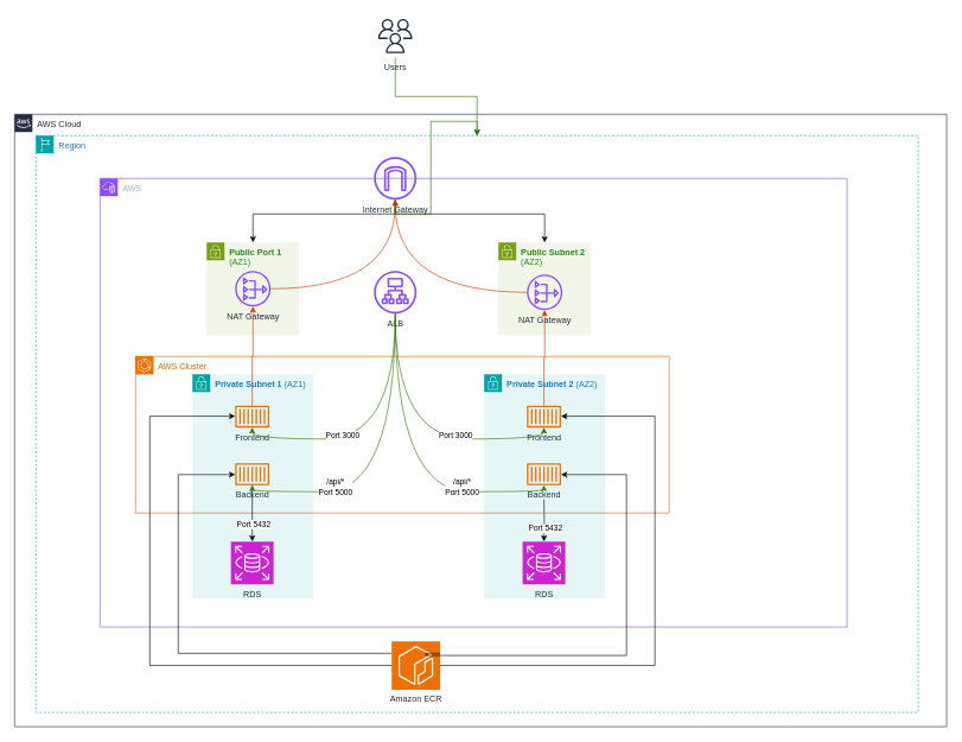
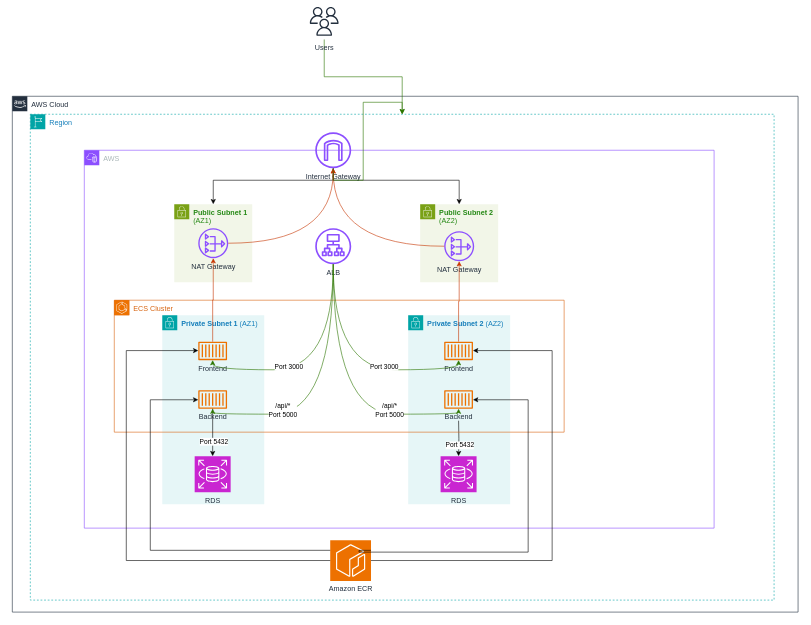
  <mxCell id="0" />
  <mxCell id="1" parent="0" />
  <mxCell id="2" value="AWS" style="points=[[0,0],[0.25,0],[0.5,0],[0.75,0],[1,0],[1,0.25],[1,0.5],[1,0.75],[1,1],[0.75,1],[0.5,1],[0.25,1],[0,1],[0,0.75],[0,0.5],[0,0.25]];outlineConnect=0;gradientColor=none;html=1;whiteSpace=wrap;fontSize=12;fontStyle=0;container=1;pointerEvents=0;collapsible=0;recursiveResize=0;shape=mxgraph.aws4.group;grIcon=mxgraph.aws4.group_vpc2;strokeColor=#8C4FFF;fillColor=none;verticalAlign=top;align=left;spacingLeft=30;fontColor=#AAB7B8;dashed=0;" vertex="1" parent="1"><mxGeometry x="140" y="250" width="1050" height="630" as="geometry" /></mxCell>
  <mxCell id="3" value="&lt;strong&gt;Private Subnet 1&lt;/strong&gt; (AZ1)" style="points=[[0,0],[0.25,0],[0.5,0],[0.75,0],[1,0],[1,0.25],[1,0.5],[1,0.75],[1,1],[0.75,1],[0.5,1],[0.25,1],[0,1],[0,0.75],[0,0.5],[0,0.25]];outlineConnect=0;gradientColor=none;html=1;whiteSpace=wrap;fontSize=12;fontStyle=0;container=1;pointerEvents=0;collapsible=0;recursiveResize=0;shape=mxgraph.aws4.group;grIcon=mxgraph.aws4.group_security_group;grStroke=0;strokeColor=#00A4A6;fillColor=#E6F6F7;verticalAlign=top;align=left;spacingLeft=30;fontColor=#147EBA;dashed=0;" vertex="1" parent="2"><mxGeometry x="130" y="275" width="170" height="315" as="geometry" /></mxCell>
  <mxCell id="4" value="RDS" style="sketch=0;points=[[0,0,0],[0.25,0,0],[0.5,0,0],[0.75,0,0],[1,0,0],[0,1,0],[0.25,1,0],[0.5,1,0],[0.75,1,0],[1,1,0],[0,0.25,0],[0,0.5,0],[0,0.75,0],[1,0.25,0],[1,0.5,0],[1,0.75,0]];outlineConnect=0;fontColor=#232F3E;fillColor=#C925D1;strokeColor=#ffffff;dashed=0;verticalLabelPosition=bottom;verticalAlign=top;align=center;html=1;fontSize=12;fontStyle=0;aspect=fixed;shape=mxgraph.aws4.resourceIcon;resIcon=mxgraph.aws4.rds;" vertex="1" parent="3"><mxGeometry x="54" y="235" width="60" height="60" as="geometry" /></mxCell>
  <mxCell id="5" value="&lt;strong&gt;Private Subnet 2&lt;/strong&gt; (AZ2)" style="points=[[0,0],[0.25,0],[0.5,0],[0.75,0],[1,0],[1,0.25],[1,0.5],[1,0.75],[1,1],[0.75,1],[0.5,1],[0.25,1],[0,1],[0,0.75],[0,0.5],[0,0.25]];outlineConnect=0;gradientColor=none;html=1;whiteSpace=wrap;fontSize=12;fontStyle=0;container=1;pointerEvents=0;collapsible=0;recursiveResize=0;shape=mxgraph.aws4.group;grIcon=mxgraph.aws4.group_security_group;grStroke=0;strokeColor=#00A4A6;fillColor=#E6F6F7;verticalAlign=top;align=left;spacingLeft=30;fontColor=#147EBA;dashed=0;" vertex="1" parent="2"><mxGeometry x="540" y="275" width="170" height="315" as="geometry" /></mxCell>
  <mxCell id="6" value="RDS" style="sketch=0;points=[[0,0,0],[0.25,0,0],[0.5,0,0],[0.75,0,0],[1,0,0],[0,1,0],[0.25,1,0],[0.5,1,0],[0.75,1,0],[1,1,0],[0,0.25,0],[0,0.5,0],[0,0.75,0],[1,0.25,0],[1,0.5,0],[1,0.75,0]];outlineConnect=0;fontColor=#232F3E;fillColor=#C925D1;strokeColor=#ffffff;dashed=0;verticalLabelPosition=bottom;verticalAlign=top;align=center;html=1;fontSize=12;fontStyle=0;aspect=fixed;shape=mxgraph.aws4.resourceIcon;resIcon=mxgraph.aws4.rds;" vertex="1" parent="5"><mxGeometry x="54" y="235" width="60" height="60" as="geometry" /></mxCell>
  <mxCell id="7" value="" style="edgeStyle=orthogonalEdgeStyle;rounded=0;orthogonalLoop=1;jettySize=auto;html=1;" edge="1" parent="5" target="6"><mxGeometry relative="1" as="geometry"><mxPoint x="84" y="175.91" as="sourcePoint" /></mxGeometry></mxCell>
  <mxCell id="8" value="Port 5432" style="edgeLabel;html=1;align=center;verticalAlign=middle;resizable=0;points=[];" vertex="1" connectable="0" parent="7"><mxGeometry x="0.379" y="1" relative="1" as="geometry"><mxPoint as="offset" /></mxGeometry></mxCell>
- <mxCell id="9" value="&lt;strong&gt;Public Port 1&lt;/strong&gt; (AZ1)" style="points=[[0,0],[0.25,0],[0.5,0],[0.75,0],[1,0],[1,0.25],[1,0.5],[1,0.75],[1,1],[0.75,1],[0.5,1],[0.25,1],[0,1],[0,0.75],[0,0.5],[0,0.25]];outlineConnect=0;gradientColor=none;html=1;whiteSpace=wrap;fontSize=12;fontStyle=0;container=1;pointerEvents=0;collapsible=0;recursiveResize=0;shape=mxgraph.aws4.group;grIcon=mxgraph.aws4.group_security_group;grStroke=0;strokeColor=#7AA116;fillColor=#F2F6E8;verticalAlign=top;align=left;spacingLeft=30;fontColor=#248814;dashed=0;" vertex="1" parent="2"><mxGeometry x="150" y="90" width="130" height="130" as="geometry" /></mxCell>
+ <mxCell id="9" value="&lt;strong&gt;Public Subnet 1&lt;/strong&gt; (AZ1)" style="points=[[0,0],[0.25,0],[0.5,0],[0.75,0],[1,0],[1,0.25],[1,0.5],[1,0.75],[1,1],[0.75,1],[0.5,1],[0.25,1],[0,1],[0,0.75],[0,0.5],[0,0.25]];outlineConnect=0;gradientColor=none;html=1;whiteSpace=wrap;fontSize=12;fontStyle=0;container=1;pointerEvents=0;collapsible=0;recursiveResize=0;shape=mxgraph.aws4.group;grIcon=mxgraph.aws4.group_security_group;grStroke=0;strokeColor=#7AA116;fillColor=#F2F6E8;verticalAlign=top;align=left;spacingLeft=30;fontColor=#248814;dashed=0;" vertex="1" parent="2"><mxGeometry x="150" y="90" width="130" height="130" as="geometry" /></mxCell>
  <mxCell id="10" value="NAT Gateway" style="sketch=0;outlineConnect=0;fontColor=#232F3E;gradientColor=none;fillColor=#8C4FFF;strokeColor=none;dashed=0;verticalLabelPosition=bottom;verticalAlign=top;align=center;html=1;fontSize=12;fontStyle=0;aspect=fixed;pointerEvents=1;shape=mxgraph.aws4.nat_gateway;" vertex="1" parent="9"><mxGeometry x="40" y="40" width="50" height="50" as="geometry" /></mxCell>
  <mxCell id="11" value="&lt;strong&gt;Public Subnet 2&lt;/strong&gt; (AZ2)" style="points=[[0,0],[0.25,0],[0.5,0],[0.75,0],[1,0],[1,0.25],[1,0.5],[1,0.75],[1,1],[0.75,1],[0.5,1],[0.25,1],[0,1],[0,0.75],[0,0.5],[0,0.25]];outlineConnect=0;gradientColor=none;html=1;whiteSpace=wrap;fontSize=12;fontStyle=0;container=1;pointerEvents=0;collapsible=0;recursiveResize=0;shape=mxgraph.aws4.group;grIcon=mxgraph.aws4.group_security_group;grStroke=0;strokeColor=#7AA116;fillColor=#F2F6E8;verticalAlign=top;align=left;spacingLeft=30;fontColor=#248814;dashed=0;" vertex="1" parent="2"><mxGeometry x="560" y="90" width="130" height="130" as="geometry" /></mxCell>
  <mxCell id="12" value="NAT Gateway" style="sketch=0;outlineConnect=0;fontColor=#232F3E;gradientColor=none;fillColor=#8C4FFF;strokeColor=none;dashed=0;verticalLabelPosition=bottom;verticalAlign=top;align=center;html=1;fontSize=12;fontStyle=0;aspect=fixed;pointerEvents=1;shape=mxgraph.aws4.nat_gateway;" vertex="1" parent="11"><mxGeometry x="40" y="45" width="50" height="50" as="geometry" /></mxCell>
  <mxCell id="13" style="edgeStyle=orthogonalEdgeStyle;rounded=0;orthogonalLoop=1;jettySize=auto;html=1;" edge="1" parent="2" source="15" target="9"><mxGeometry relative="1" as="geometry"><Array as="points"><mxPoint x="415" y="50" /><mxPoint x="215" y="50" /></Array></mxGeometry></mxCell>
  <mxCell id="14" style="edgeStyle=orthogonalEdgeStyle;rounded=0;orthogonalLoop=1;jettySize=auto;html=1;" edge="1" parent="2" source="15" target="11"><mxGeometry relative="1" as="geometry"><Array as="points"><mxPoint x="415" y="50" /><mxPoint x="625" y="50" /></Array></mxGeometry></mxCell>
  <mxCell id="15" value="Internet Gateway" style="sketch=0;outlineConnect=0;fontColor=#232F3E;gradientColor=none;fillColor=#8C4FFF;strokeColor=none;dashed=0;verticalLabelPosition=bottom;verticalAlign=top;align=center;html=1;fontSize=12;fontStyle=0;aspect=fixed;pointerEvents=1;shape=mxgraph.aws4.internet_gateway;" vertex="1" parent="2"><mxGeometry x="385" y="-30" width="60" height="60" as="geometry" /></mxCell>
  <mxCell id="16" style="edgeStyle=orthogonalEdgeStyle;rounded=0;orthogonalLoop=1;jettySize=auto;html=1;fillColor=#fa6800;strokeColor=#C73500;" edge="1" parent="2" source="21" target="12"><mxGeometry relative="1" as="geometry" /></mxCell>
- <mxCell id="17" value="AWS Cluster" style="points=[[0,0],[0.25,0],[0.5,0],[0.75,0],[1,0],[1,0.25],[1,0.5],[1,0.75],[1,1],[0.75,1],[0.5,1],[0.25,1],[0,1],[0,0.75],[0,0.5],[0,0.25]];outlineConnect=0;gradientColor=none;html=1;whiteSpace=wrap;fontSize=12;fontStyle=0;container=1;pointerEvents=0;collapsible=0;recursiveResize=0;shape=mxgraph.aws4.group;grIcon=mxgraph.aws4.group_ec2_instance_contents;strokeColor=#D86613;fillColor=none;verticalAlign=top;align=left;spacingLeft=30;fontColor=#D86613;dashed=0;" vertex="1" parent="2"><mxGeometry x="50" y="250" width="750" height="220" as="geometry" /></mxCell>
+ <mxCell id="17" value="ECS Cluster" style="points=[[0,0],[0.25,0],[0.5,0],[0.75,0],[1,0],[1,0.25],[1,0.5],[1,0.75],[1,1],[0.75,1],[0.5,1],[0.25,1],[0,1],[0,0.75],[0,0.5],[0,0.25]];outlineConnect=0;gradientColor=none;html=1;whiteSpace=wrap;fontSize=12;fontStyle=0;container=1;pointerEvents=0;collapsible=0;recursiveResize=0;shape=mxgraph.aws4.group;grIcon=mxgraph.aws4.group_ec2_instance_contents;strokeColor=#D86613;fillColor=none;verticalAlign=top;align=left;spacingLeft=30;fontColor=#D86613;dashed=0;" vertex="1" parent="2"><mxGeometry x="50" y="250" width="750" height="220" as="geometry" /></mxCell>
  <mxCell id="18" value="" style="sketch=0;points=[[0,0,0],[0.25,0,0],[0.5,0,0],[0.75,0,0],[1,0,0],[0,1,0],[0.25,1,0],[0.5,1,0],[0.75,1,0],[1,1,0],[0,0.25,0],[0,0.5,0],[0,0.75,0],[1,0.25,0],[1,0.5,0],[1,0.75,0]];outlineConnect=0;fontColor=#232F3E;fillColor=#ED7100;strokeColor=#ffffff;dashed=0;verticalLabelPosition=bottom;verticalAlign=top;align=center;html=1;fontSize=12;fontStyle=0;aspect=fixed;shape=mxgraph.aws4.resourceIcon;resIcon=mxgraph.aws4.ecs;" vertex="1" parent="17"><mxGeometry width="25" height="25" as="geometry" /></mxCell>
  <mxCell id="19" value="Frontend" style="sketch=0;outlineConnect=0;fontColor=#232F3E;gradientColor=none;fillColor=#ED7100;strokeColor=none;dashed=0;verticalLabelPosition=bottom;verticalAlign=top;align=center;html=1;fontSize=12;fontStyle=0;aspect=fixed;pointerEvents=1;shape=mxgraph.aws4.container_1;" vertex="1" parent="17"><mxGeometry x="140" y="69" width="48" height="31" as="geometry" /></mxCell>
  <mxCell id="20" value="Backend" style="sketch=0;outlineConnect=0;fontColor=#232F3E;gradientColor=none;fillColor=#ED7100;strokeColor=none;dashed=0;verticalLabelPosition=bottom;verticalAlign=top;align=center;html=1;fontSize=12;fontStyle=0;aspect=fixed;pointerEvents=1;shape=mxgraph.aws4.container_1;" vertex="1" parent="17"><mxGeometry x="140" y="150" width="48" height="31" as="geometry" /></mxCell>
  <mxCell id="21" value="Frontend" style="sketch=0;outlineConnect=0;fontColor=#232F3E;gradientColor=none;fillColor=#ED7100;strokeColor=none;dashed=0;verticalLabelPosition=bottom;verticalAlign=top;align=center;html=1;fontSize=12;fontStyle=0;aspect=fixed;pointerEvents=1;shape=mxgraph.aws4.container_1;" vertex="1" parent="17"><mxGeometry x="550" y="69" width="48" height="31" as="geometry" /></mxCell>
  <mxCell id="22" value="Backend" style="sketch=0;outlineConnect=0;fontColor=#232F3E;gradientColor=none;fillColor=#ED7100;strokeColor=none;dashed=0;verticalLabelPosition=bottom;verticalAlign=top;align=center;html=1;fontSize=12;fontStyle=0;aspect=fixed;pointerEvents=1;shape=mxgraph.aws4.container_1;" vertex="1" parent="17"><mxGeometry x="550" y="150" width="48" height="31" as="geometry" /></mxCell>
  <mxCell id="23" value="" style="edgeStyle=orthogonalEdgeStyle;rounded=0;orthogonalLoop=1;jettySize=auto;html=1;" edge="1" parent="2" source="20" target="4"><mxGeometry relative="1" as="geometry" /></mxCell>
  <mxCell id="24" value="Port 5432" style="edgeLabel;html=1;align=center;verticalAlign=middle;resizable=0;points=[];" vertex="1" connectable="0" parent="23"><mxGeometry x="0.379" y="1" relative="1" as="geometry"><mxPoint as="offset" /></mxGeometry></mxCell>
  <mxCell id="25" style="edgeStyle=orthogonalEdgeStyle;rounded=0;orthogonalLoop=1;jettySize=auto;html=1;curved=1;fillColor=#fa6800;strokeColor=#C73500;" edge="1" parent="2" source="10" target="15"><mxGeometry relative="1" as="geometry" /></mxCell>
  <mxCell id="26" style="edgeStyle=orthogonalEdgeStyle;rounded=0;orthogonalLoop=1;jettySize=auto;html=1;curved=1;fillColor=#fa6800;strokeColor=#C73500;" edge="1" parent="2" source="12" target="15"><mxGeometry relative="1" as="geometry" /></mxCell>
  <mxCell id="27" style="edgeStyle=orthogonalEdgeStyle;rounded=0;orthogonalLoop=1;jettySize=auto;html=1;fillColor=#fa6800;strokeColor=#C73500;" edge="1" parent="2" source="19" target="10"><mxGeometry relative="1" as="geometry" /></mxCell>
  <mxCell id="28" value="Region" style="points=[[0,0],[0.25,0],[0.5,0],[0.75,0],[1,0],[1,0.25],[1,0.5],[1,0.75],[1,1],[0.75,1],[0.5,1],[0.25,1],[0,1],[0,0.75],[0,0.5],[0,0.25]];outlineConnect=0;gradientColor=none;html=1;whiteSpace=wrap;fontSize=12;fontStyle=0;container=1;pointerEvents=0;collapsible=0;recursiveResize=0;shape=mxgraph.aws4.group;grIcon=mxgraph.aws4.group_region;strokeColor=#00A4A6;fillColor=none;verticalAlign=top;align=left;spacingLeft=30;fontColor=#147EBA;dashed=1;" vertex="1" parent="1"><mxGeometry x="50" y="190" width="1240" height="810" as="geometry" /></mxCell>
  <mxCell id="29" value="AWS Cloud" style="points=[[0,0],[0.25,0],[0.5,0],[0.75,0],[1,0],[1,0.25],[1,0.5],[1,0.75],[1,1],[0.75,1],[0.5,1],[0.25,1],[0,1],[0,0.75],[0,0.5],[0,0.25]];outlineConnect=0;gradientColor=none;html=1;whiteSpace=wrap;fontSize=12;fontStyle=0;container=1;pointerEvents=0;collapsible=0;recursiveResize=0;shape=mxgraph.aws4.group;grIcon=mxgraph.aws4.group_aws_cloud_alt;strokeColor=#232F3E;fillColor=none;verticalAlign=top;align=left;spacingLeft=30;fontColor=#232F3E;dashed=0;" vertex="1" parent="1"><mxGeometry x="20" y="160" width="1310" height="860" as="geometry" /></mxCell>
  <mxCell id="30" value="Amazon ECR" style="sketch=0;points=[[0,0,0],[0.25,0,0],[0.5,0,0],[0.75,0,0],[1,0,0],[0,1,0],[0.25,1,0],[0.5,1,0],[0.75,1,0],[1,1,0],[0,0.25,0],[0,0.5,0],[0,0.75,0],[1,0.25,0],[1,0.5,0],[1,0.75,0]];outlineConnect=0;fontColor=#232F3E;fillColor=#ED7100;strokeColor=#ffffff;dashed=0;verticalLabelPosition=bottom;verticalAlign=top;align=center;html=1;fontSize=12;fontStyle=0;aspect=fixed;shape=mxgraph.aws4.resourceIcon;resIcon=mxgraph.aws4.ecr;" vertex="1" parent="29"><mxGeometry x="530" y="740" width="68" height="68" as="geometry" /></mxCell>
  <mxCell id="31" value="ALB" style="sketch=0;outlineConnect=0;fontColor=#232F3E;gradientColor=none;fillColor=#8C4FFF;strokeColor=none;dashed=0;verticalLabelPosition=bottom;verticalAlign=top;align=center;html=1;fontSize=12;fontStyle=0;aspect=fixed;pointerEvents=1;shape=mxgraph.aws4.application_load_balancer;" vertex="1" parent="29"><mxGeometry x="505" y="220" width="60" height="60" as="geometry" /></mxCell>
  <mxCell id="32" style="edgeStyle=orthogonalEdgeStyle;rounded=0;orthogonalLoop=1;jettySize=auto;html=1;" edge="1" parent="1" source="30" target="19"><mxGeometry relative="1" as="geometry"><Array as="points"><mxPoint x="210" y="934" /><mxPoint x="210" y="584" /></Array></mxGeometry></mxCell>
  <mxCell id="33" style="edgeStyle=orthogonalEdgeStyle;rounded=0;orthogonalLoop=1;jettySize=auto;html=1;exitX=0;exitY=0.25;exitDx=0;exitDy=0;exitPerimeter=0;" edge="1" parent="1" source="30" target="20"><mxGeometry relative="1" as="geometry"><Array as="points"><mxPoint x="250" y="917" /><mxPoint x="250" y="666" /></Array></mxGeometry></mxCell>
  <mxCell id="34" style="edgeStyle=orthogonalEdgeStyle;rounded=0;orthogonalLoop=1;jettySize=auto;html=1;exitX=1;exitY=0.5;exitDx=0;exitDy=0;exitPerimeter=0;" edge="1" parent="1" source="30" target="21"><mxGeometry relative="1" as="geometry"><Array as="points"><mxPoint x="920" y="934" /><mxPoint x="920" y="584" /></Array></mxGeometry></mxCell>
  <mxCell id="35" style="edgeStyle=orthogonalEdgeStyle;rounded=0;orthogonalLoop=1;jettySize=auto;html=1;exitX=1;exitY=0.25;exitDx=0;exitDy=0;exitPerimeter=0;" edge="1" parent="1" source="30" target="22"><mxGeometry relative="1" as="geometry"><Array as="points"><mxPoint x="598" y="920" /><mxPoint x="880" y="920" /><mxPoint x="880" y="666" /></Array></mxGeometry></mxCell>
  <mxCell id="36" style="edgeStyle=orthogonalEdgeStyle;rounded=0;orthogonalLoop=1;jettySize=auto;html=1;curved=1;fillColor=#60a917;strokeColor=#2D7600;" edge="1" parent="1" source="31" target="19"><mxGeometry relative="1" as="geometry"><Array as="points"><mxPoint x="555" y="616" /></Array></mxGeometry></mxCell>
  <mxCell id="37" value="Port 3000" style="edgeLabel;html=1;align=center;verticalAlign=middle;resizable=0;points=[];" vertex="1" connectable="0" parent="36"><mxGeometry x="0.046" y="-6" relative="1" as="geometry"><mxPoint x="-45" as="offset" /></mxGeometry></mxCell>
  <mxCell id="38" style="edgeStyle=orthogonalEdgeStyle;rounded=0;orthogonalLoop=1;jettySize=auto;html=1;curved=1;fillColor=#60a917;strokeColor=#2D7600;" edge="1" parent="1" source="31" target="21"><mxGeometry relative="1" as="geometry"><mxPoint x="740" y="616" as="targetPoint" /><Array as="points"><mxPoint x="555" y="616" /><mxPoint x="764" y="616" /></Array></mxGeometry></mxCell>
  <mxCell id="39" value="Port 3000" style="edgeLabel;html=1;align=center;verticalAlign=middle;resizable=0;points=[];" vertex="1" connectable="0" parent="38"><mxGeometry x="0.08" y="10" relative="1" as="geometry"><mxPoint x="44" y="4" as="offset" /></mxGeometry></mxCell>
  <mxCell id="40" style="edgeStyle=orthogonalEdgeStyle;rounded=0;orthogonalLoop=1;jettySize=auto;html=1;curved=1;fillColor=#60a917;strokeColor=#2D7600;" edge="1" parent="1" source="31" target="20"><mxGeometry relative="1" as="geometry"><Array as="points"><mxPoint x="555" y="690" /></Array></mxGeometry></mxCell>
  <mxCell id="41" value="/api/*&lt;br&gt;Port 5000" style="edgeLabel;html=1;align=center;verticalAlign=middle;resizable=0;points=[];" vertex="1" connectable="0" parent="40"><mxGeometry x="0.243" y="-20" relative="1" as="geometry"><mxPoint x="-49" y="13" as="offset" /></mxGeometry></mxCell>
  <mxCell id="42" style="edgeStyle=orthogonalEdgeStyle;rounded=0;orthogonalLoop=1;jettySize=auto;html=1;curved=1;fillColor=#60a917;strokeColor=#2D7600;" edge="1" parent="1" source="31" target="22"><mxGeometry relative="1" as="geometry"><mxPoint x="740" y="690" as="targetPoint" /><Array as="points"><mxPoint x="555" y="690" /><mxPoint x="764" y="690" /></Array></mxGeometry></mxCell>
  <mxCell id="43" value="/api/*&lt;br&gt;Port 5000" style="edgeLabel;html=1;align=center;verticalAlign=middle;resizable=0;points=[];" vertex="1" connectable="0" parent="42"><mxGeometry x="0.201" y="22" relative="1" as="geometry"><mxPoint x="63" y="15" as="offset" /></mxGeometry></mxCell>
  <mxCell id="44" style="edgeStyle=orthogonalEdgeStyle;rounded=0;orthogonalLoop=1;jettySize=auto;html=1;fillColor=#60a917;strokeColor=#2D7600;" edge="1" parent="1" source="45" target="28"><mxGeometry relative="1" as="geometry" /></mxCell>
- <mxCell id="45" value="Users" style="sketch=0;outlineConnect=0;fontColor=#232F3E;gradientColor=none;strokeColor=#232F3E;fillColor=#ffffff;dashed=0;verticalLabelPosition=bottom;verticalAlign=top;align=center;html=1;fontSize=12;fontStyle=0;aspect=fixed;shape=mxgraph.aws4.resourceIcon;resIcon=mxgraph.aws4.users;" vertex="1" parent="1"><mxGeometry x="525" y="20" width="60" height="60" as="geometry" /></mxCell>
+ <mxCell id="45" value="Users" style="sketch=0;outlineConnect=0;fontColor=#232F3E;gradientColor=none;strokeColor=#232F3E;fillColor=#ffffff;dashed=0;verticalLabelPosition=bottom;verticalAlign=top;align=center;html=1;fontSize=12;fontStyle=0;aspect=fixed;shape=mxgraph.aws4.resourceIcon;resIcon=mxgraph.aws4.users;" vertex="1" parent="1"><mxGeometry x="510" y="5" width="60" height="60" as="geometry" /></mxCell>
  <mxCell id="46" style="edgeStyle=orthogonalEdgeStyle;rounded=0;orthogonalLoop=1;jettySize=auto;html=1;fillColor=#60a917;strokeColor=#2D7600;" edge="1" parent="1" source="15" target="28"><mxGeometry relative="1" as="geometry" /></mxCell>
